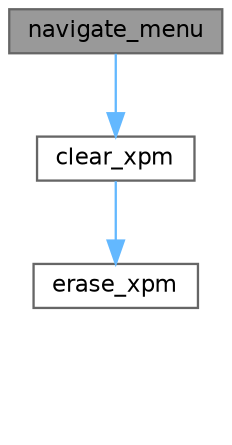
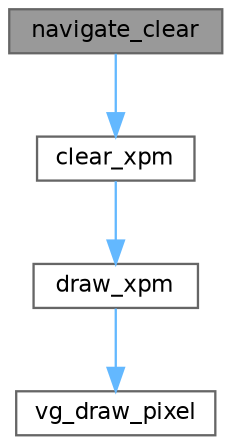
  digraph {
    rankdir=TB
    node [color=grey40 fillcolor=white fontname=Helvetica fontsize=10 shape=box style=filled]
    edge [color=steelblue1 fontname=Helvetica fontsize=10 labelfontname=Helvetica labelfontsize=10 style=solid]
-   n1 [color=gray40 fillcolor=grey60 fontcolor=black height=0.2 label=navigate_menu width=0.4]
+   n1 [color=gray40 fillcolor=grey60 fontcolor=black height=0.2 label=navigate_clear width=0.4]
    n2 [height=0.2 label=clear_xpm width=0.4]
-   n3 [height=0.2 label=erase_xpm width=0.4]
+   n3 [height=0.2 label=draw_xpm width=0.4]
+   n4 [height=0.2 label=vg_draw_pixel width=0.4]
    n1 -> n2
    n2 -> n3
+   n3 -> n4
  }
